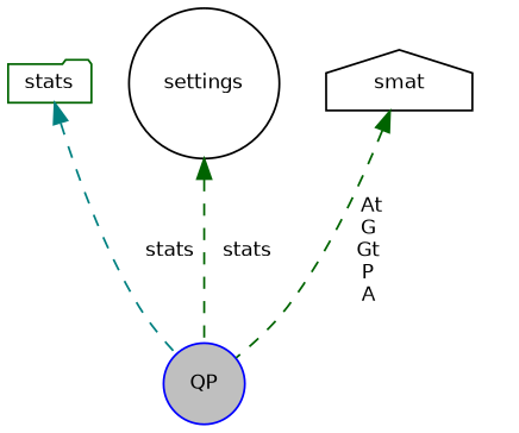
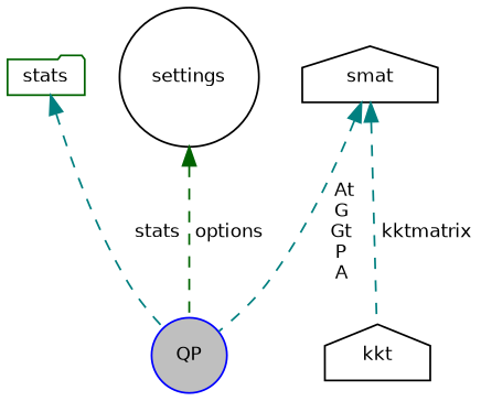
  digraph {
    node [color=black fontname=Helvetica fontsize=10 shape=circle]
    edge [color=teal dir=back fontname=Helvetica fontsize=10 labelfontname=Helvetica labelfontsize=10 style=dashed]
    n1 [color=blue fillcolor=grey75 fontcolor=black height=0.2 label=QP style=filled width=0.4]
    n2 [color=darkgreen height=0.2 label=stats shape=folder width=0.4]
    n3 [height=0.2 label=settings width=0.4]
    n4 [height=0.2 label=smat shape=house width=0.4]
+   n5 [height=0.2 label=kkt shape=house width=0.4]
    n2 -> n1 [label=" stats"]
-   n3 -> n1 [color=darkgreen label=" stats"]
-   n4 -> n1 [color=darkgreen label=" At\nG\nGt\nP\nA"]
+   n3 -> n1 [color=darkgreen label=" options"]
+   n4 -> n1 [label=" At\nG\nGt\nP\nA"]
+   n4 -> n5 [label=" kktmatrix"]
  }
